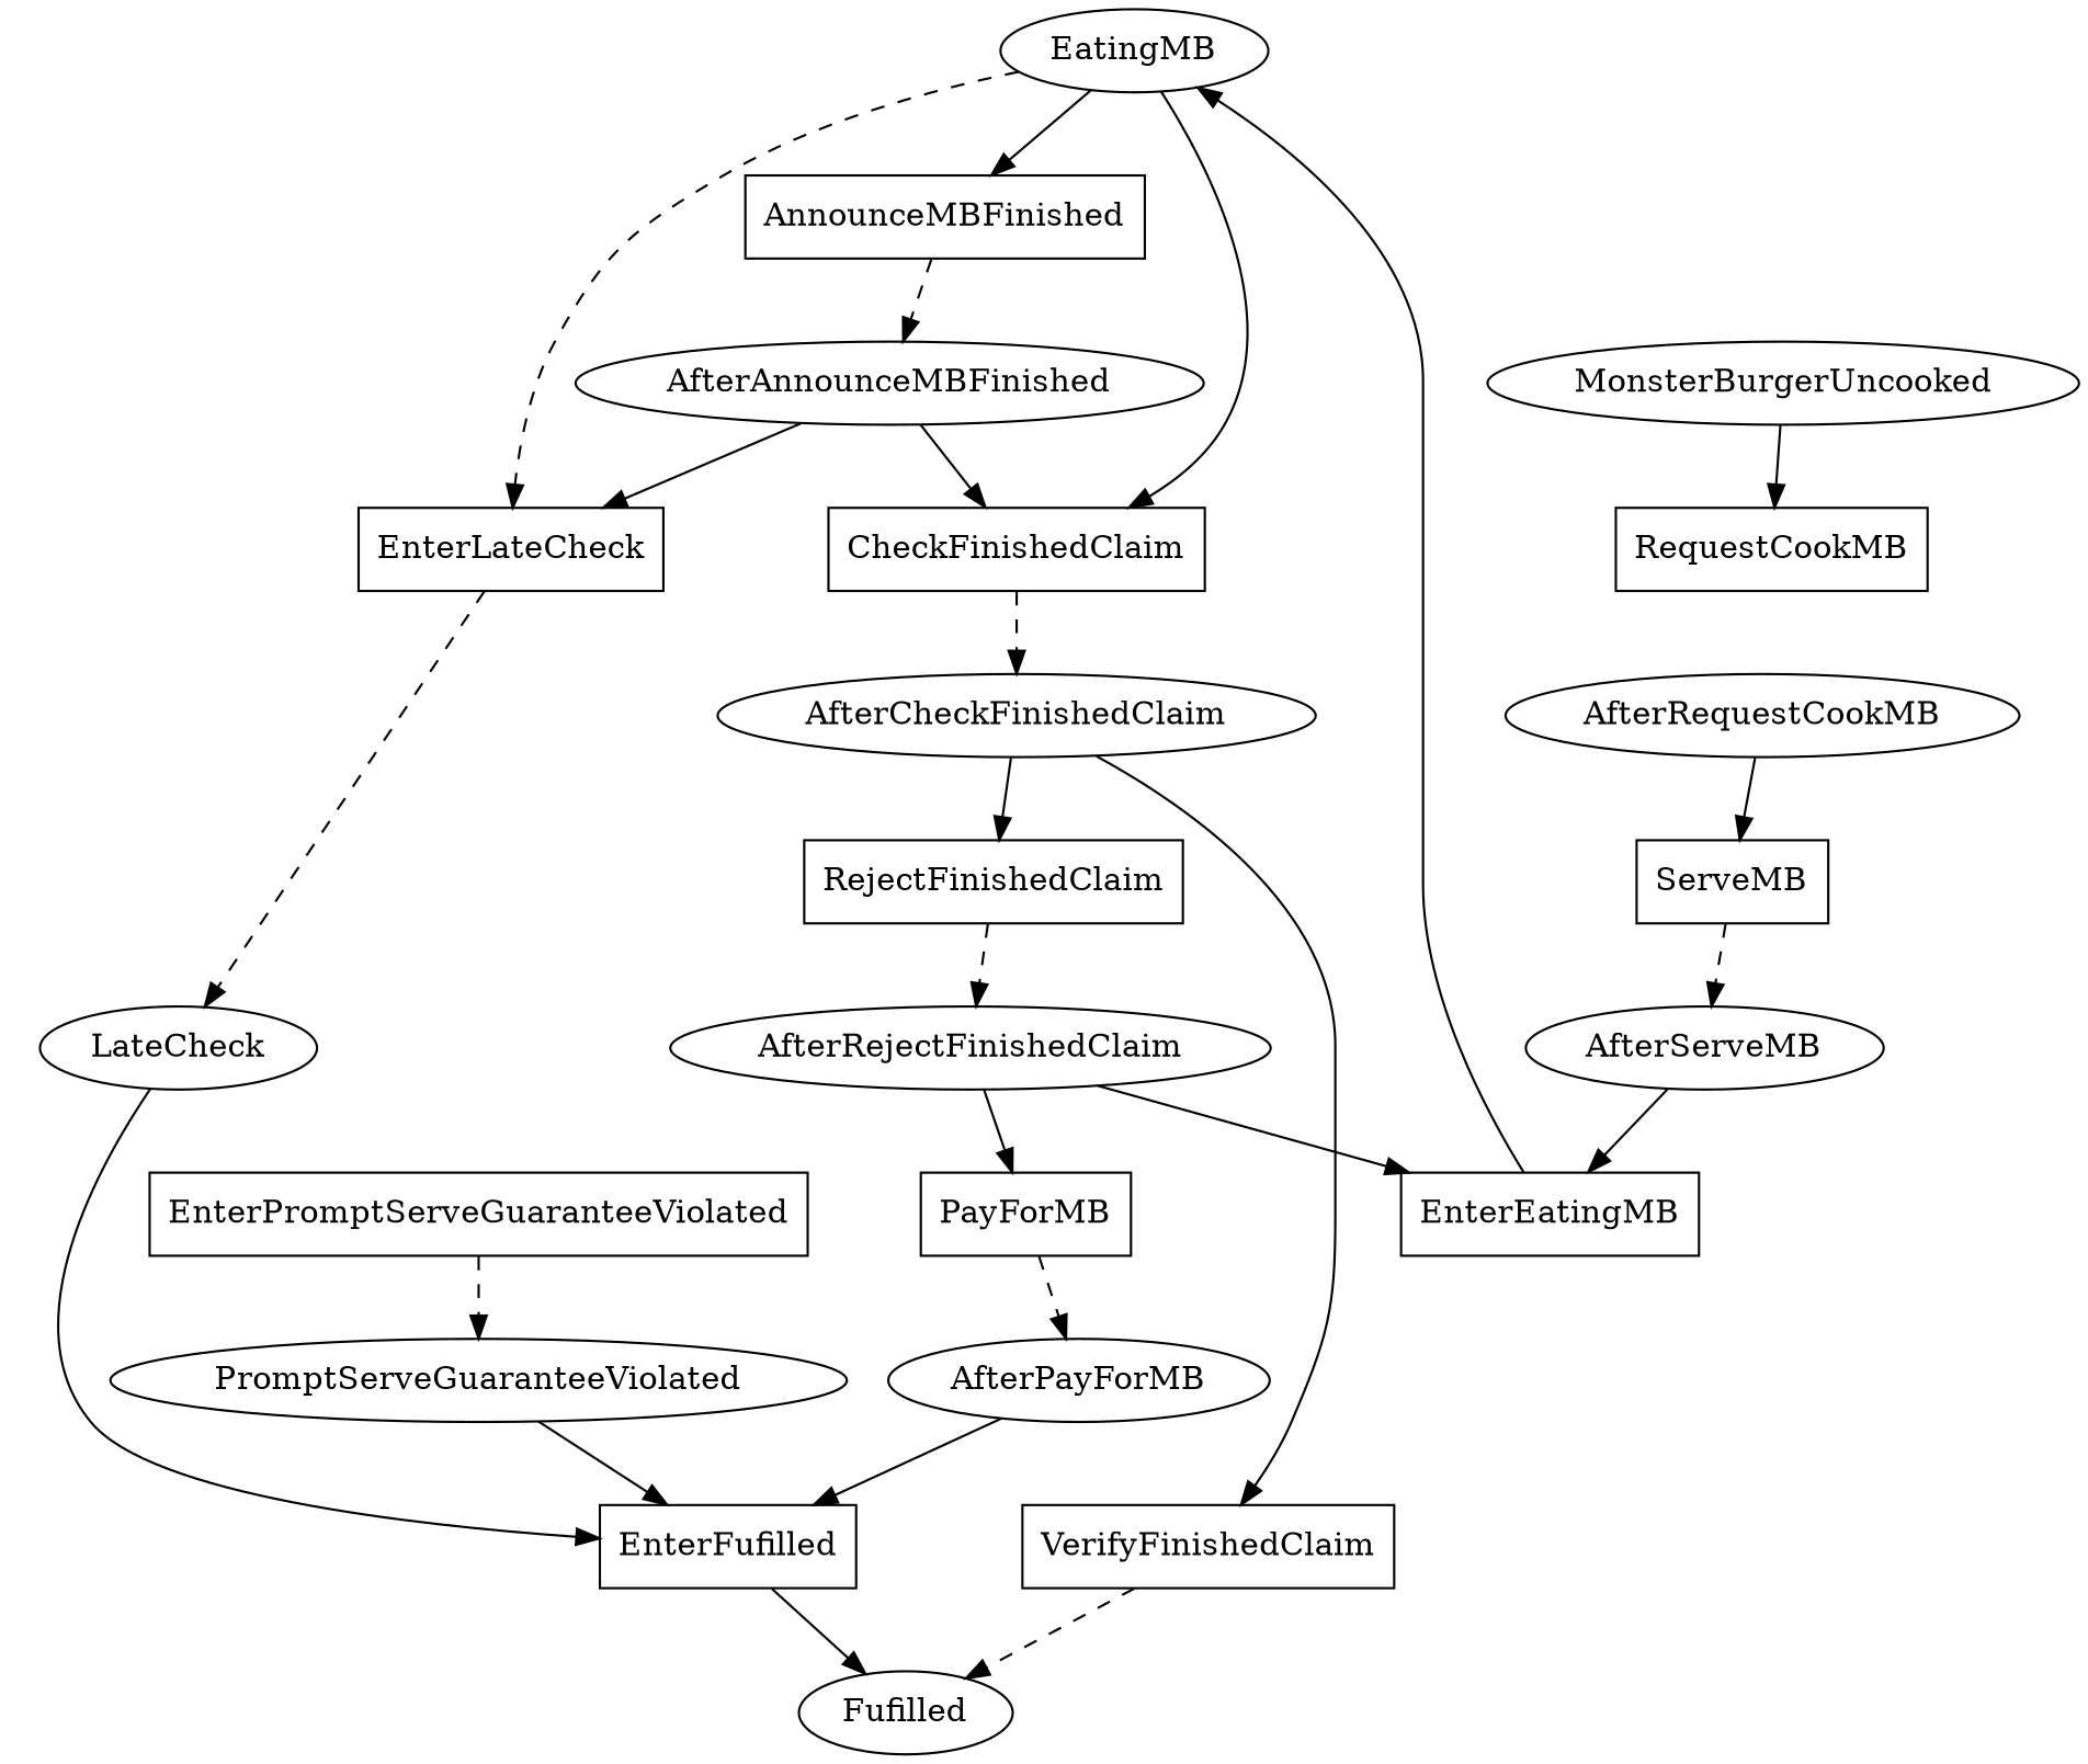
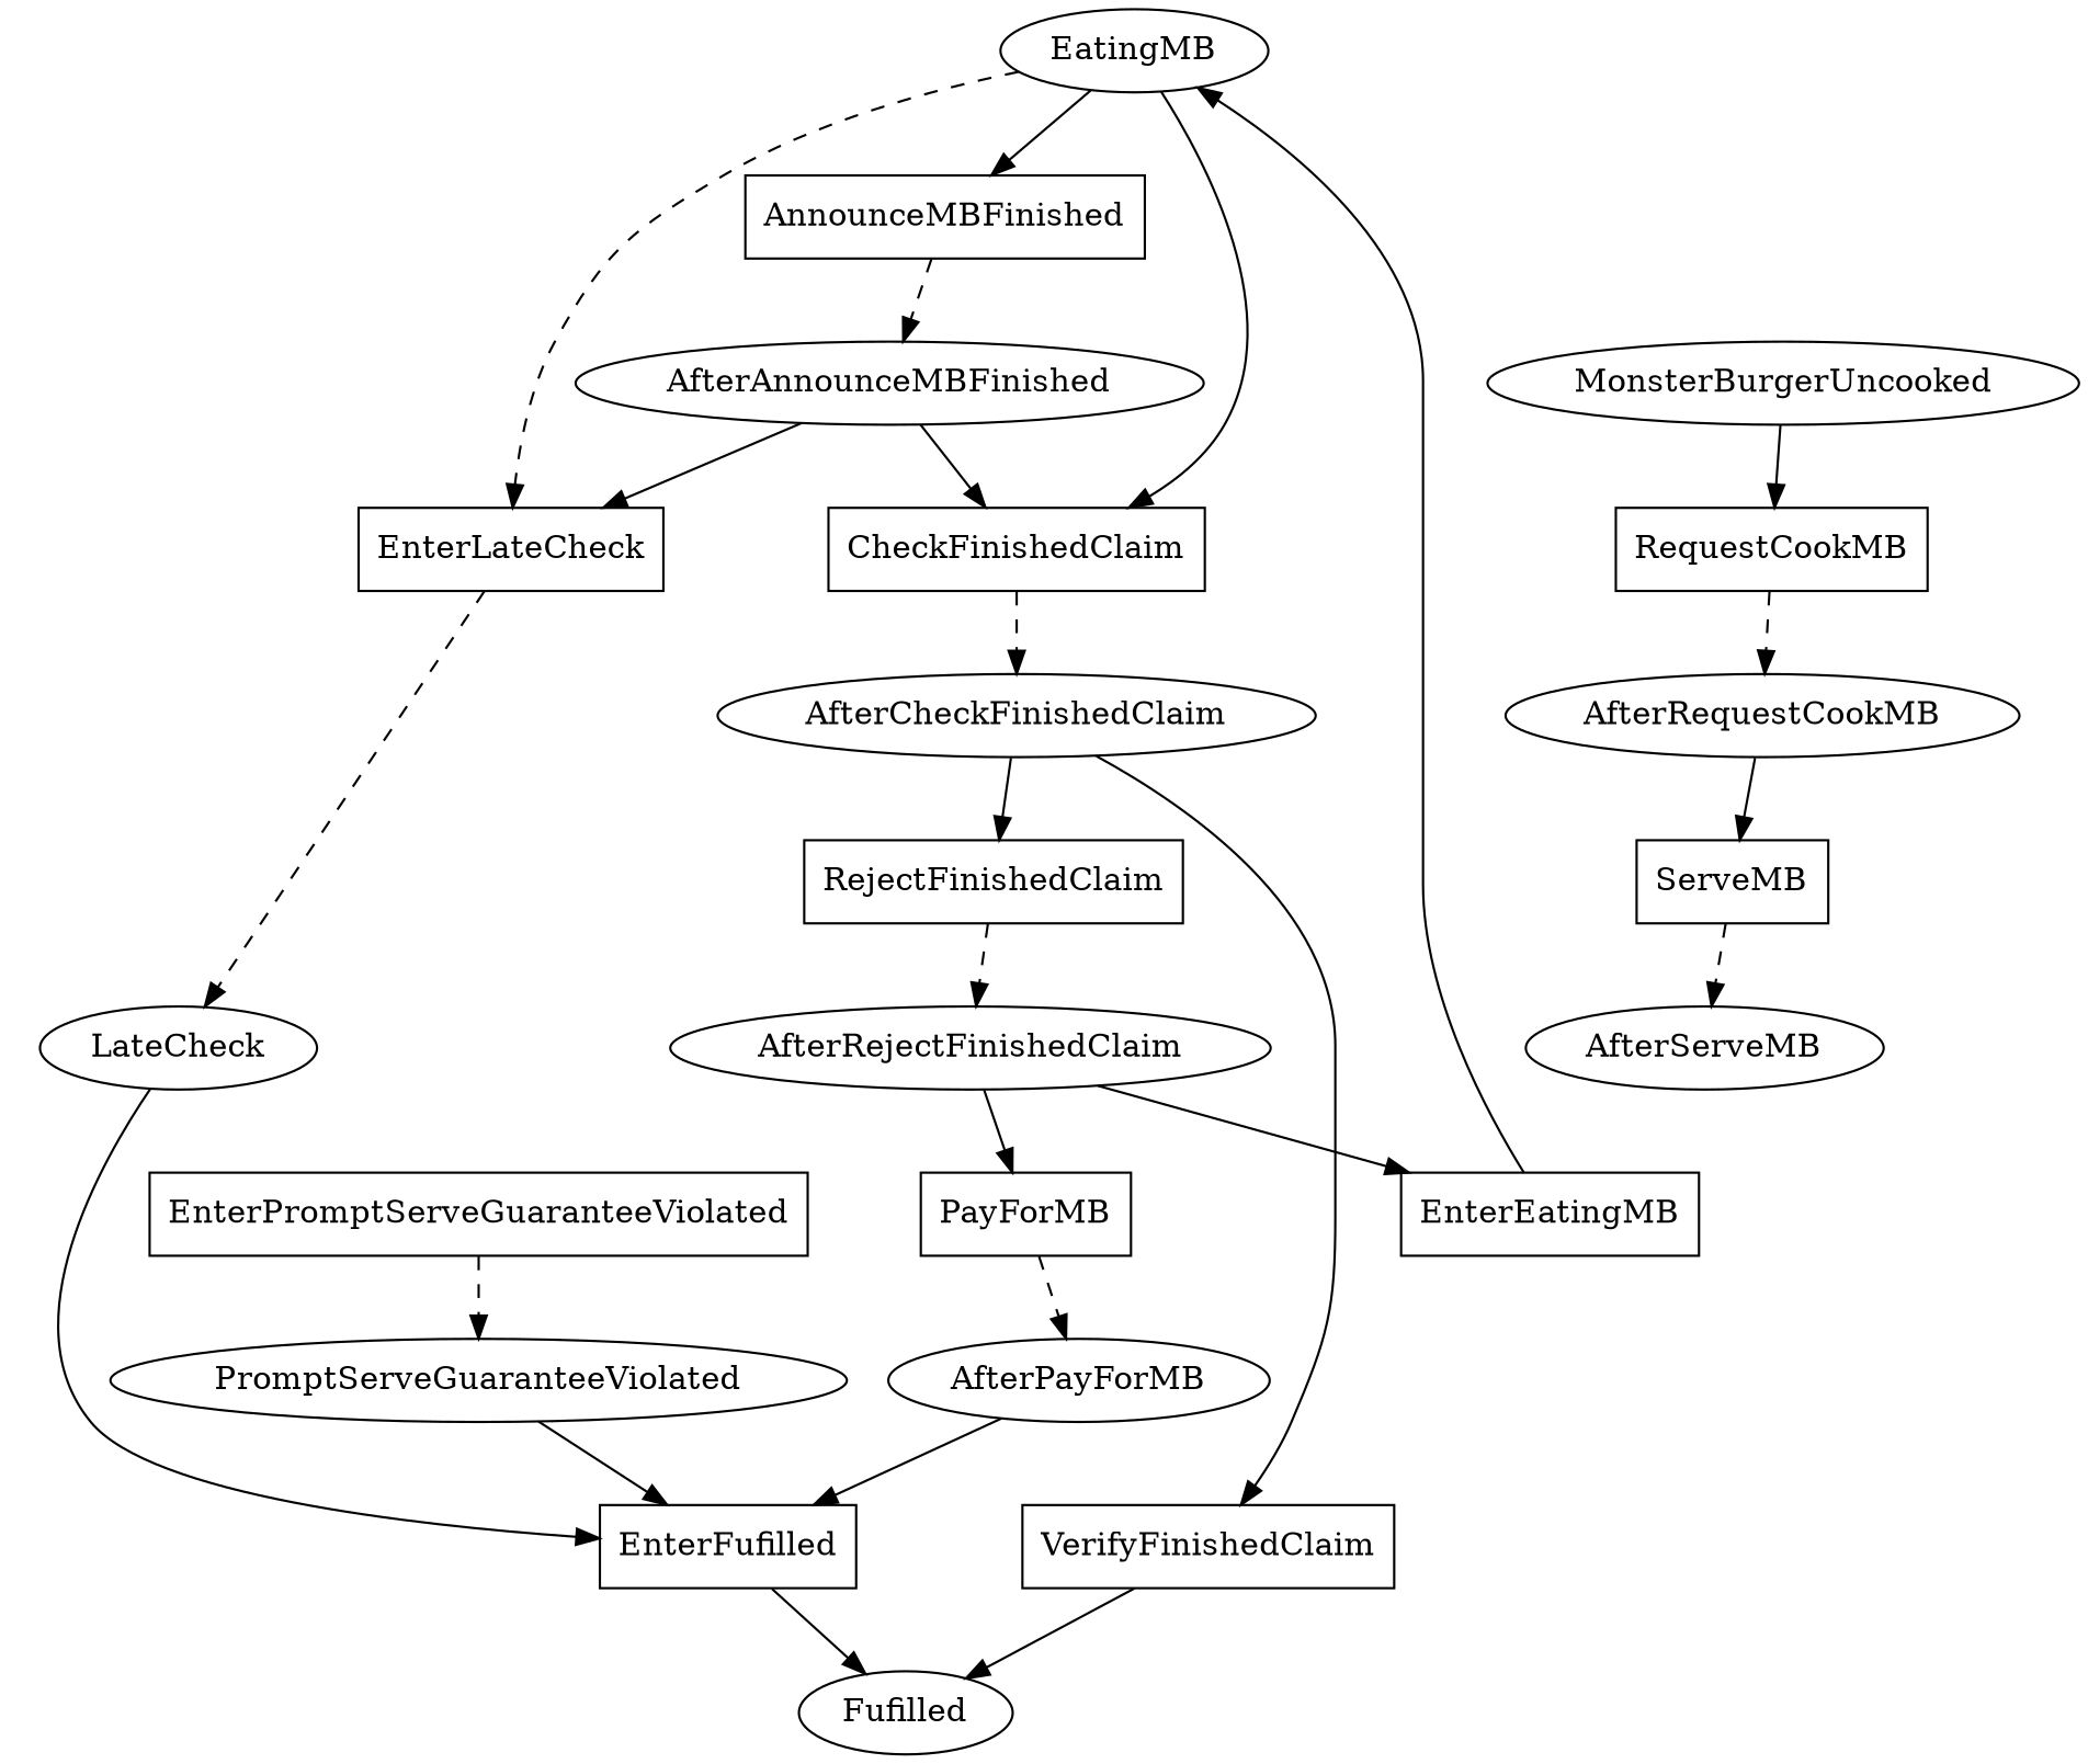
  digraph {
    n1 [label=Fufilled]
    n2 [label=MonsterBurgerUncooked]
    n3 [label=RequestCookMB shape=box]
    n4 [label=AfterRequestCookMB]
    n5 [label=ServeMB shape=box]
    n6 [label=AfterServeMB]
    n7 [label=EnterPromptServeGuaranteeViolated shape=box]
    n8 [label=PromptServeGuaranteeViolated]
    n9 [label=EnterEatingMB shape=box]
    n10 [label=EatingMB]
    n11 [label=EnterFufilled shape=box]
    n12 [label=AnnounceMBFinished shape=box]
    n13 [label=EnterLateCheck shape=box]
    n14 [label=CheckFinishedClaim shape=box]
    n15 [label=AfterAnnounceMBFinished]
    n16 [label=LateCheck]
    n17 [label=AfterCheckFinishedClaim]
    n18 [label=RejectFinishedClaim shape=box]
    n19 [label=VerifyFinishedClaim shape=box]
    n20 [label=AfterRejectFinishedClaim]
    n21 [label=PayForMB shape=box]
    n22 [label=AfterPayForMB]
    n2 -> n3
+   n3 -> n4 [style=dashed]
    n4 -> n5
    n5 -> n6 [style=dashed]
-   n6 -> n9
    n7 -> n8 [style=dashed]
    n8 -> n11
    n9 -> n10 [style=solid]
    n10 -> n12
    n10 -> n13 [style=dashed]
    n10 -> n14
    n11 -> n1
    n12 -> n15 [style=dashed]
    n13 -> n16 [style=dashed]
    n14 -> n17 [style=dashed]
    n15 -> n13
    n15 -> n14
    n16 -> n11
    n17 -> n18
    n17 -> n19
    n18 -> n20 [style=dashed]
-   n19 -> n1 [style=dashed]
+   n19 -> n1 [style=solid]
    n20 -> n9
    n20 -> n21
    n21 -> n22 [style=dashed]
    n22 -> n11
  }
